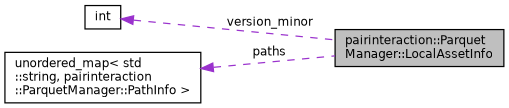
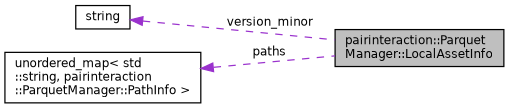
  digraph {
    rankdir=LR
    node [color=black fontname=Helvetica fontsize=10 shape=record]
    edge [color=darkorchid3 dir=back fontname=Helvetica fontsize=10 labelfontname=Helvetica labelfontsize=10 style=dashed]
    n1 [fillcolor=grey75 fontcolor=black height=0.2 label="pairinteraction::Parquet\lManager::LocalAssetInfo" style=filled width=0.4]
-   n2 [height=0.2 label=int width=0.4]
+   n2 [height=0.2 label=string width=0.4]
    n3 [height=0.2 label="unordered_map\< std\l::string, pairinteraction\l::ParquetManager::PathInfo \>" width=0.4]
    n2 -> n1 [label=" version_minor"]
    n3 -> n1 [label=" paths"]
  }
